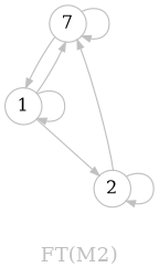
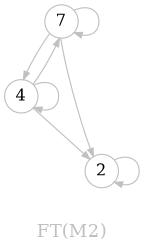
  digraph {
    fontcolor=grey
    fontsize=16
    label="FT(M2)"
    node [color=grey fillcolor="#ffffff" fixedsize=true fontsize=14 shape=circle style=filled]
    edge [arrowsize=0.7 color=grey fontcolor=grey fontsize=12]
    n1 [label=7 width=0.4]
-   1 [width=0.4]
+   1 [width=0.4 label=4]
    2 [width=0.4]
    n1 -> n1
    n1 -> 1
-   2 -> n1
+   n1 -> 2
    1 -> n1
    1 -> 1
    1 -> 2
    2 -> 2
  }
